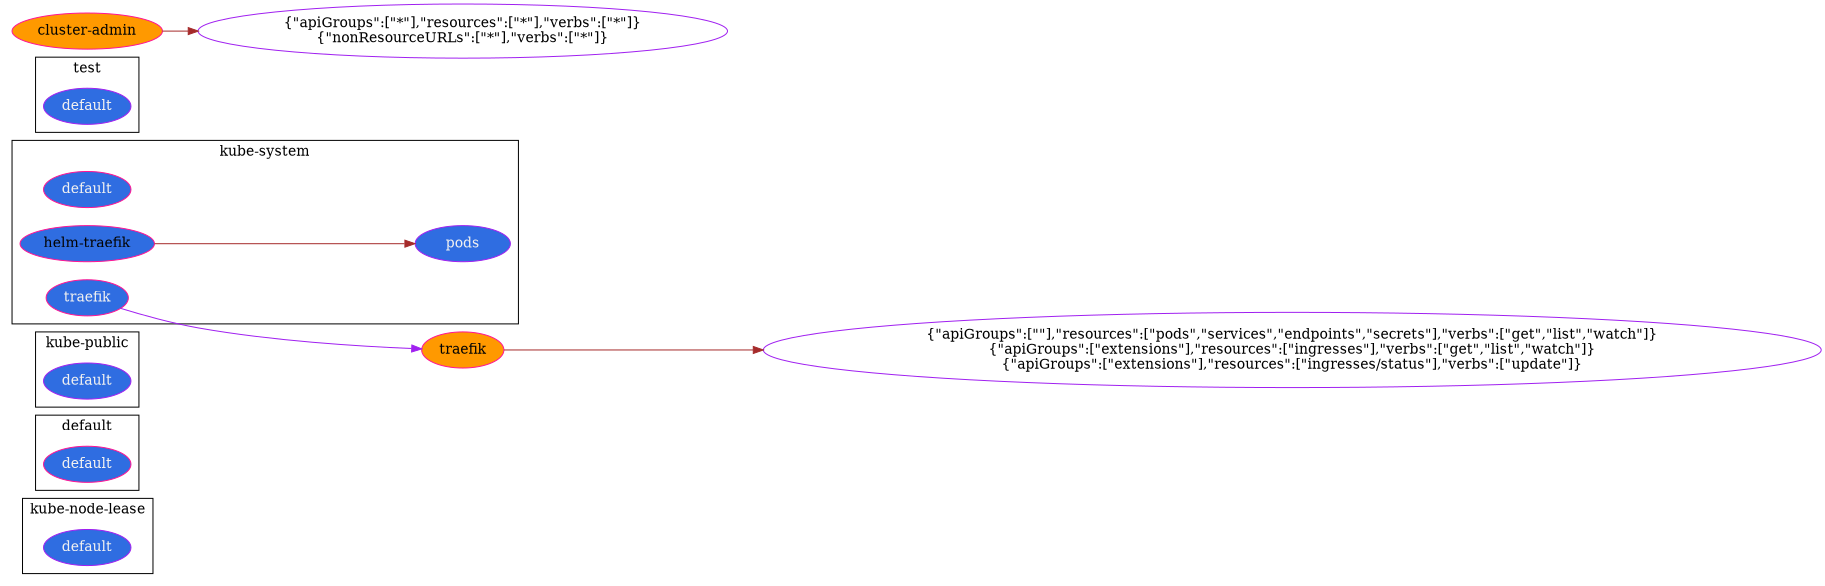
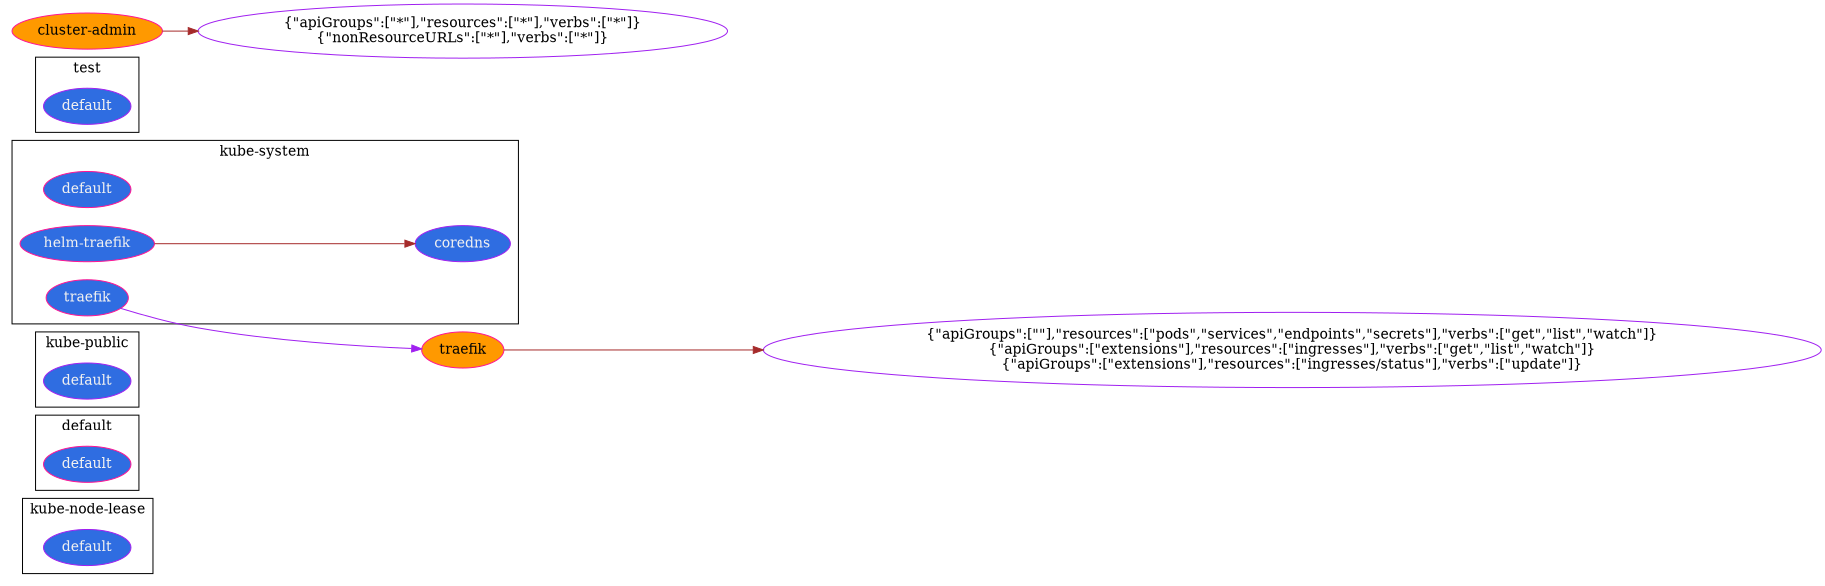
  digraph {
    rankdir=LR
    node [color=purple fillcolor="#2f6de1" fontcolor="#f0f0f0" style=filled]
    edge [color=brown]
    n1 [label=default]
    n2 [color=deeppink label=default]
    n3 [label=default]
-   n4 [label=pods]
+   n4 [label=coredns]
    n5 [color=deeppink label=default]
-   n6 [color=deeppink fontcolor="#030303" label="helm-traefik"]
+   n6 [color=deeppink label="helm-traefik"]
    n7 [color=deeppink label=traefik]
    n8 [label=default]
    n9 [color=deeppink fillcolor="#ff9900" fontcolor="#030303" label=traefik]
    n10 [color=deeppink fillcolor="#ff9900" fontcolor="#030303" label="cluster-admin"]
    n11 [label="{\"apiGroups\":[\"*\"],\"resources\":[\"*\"],\"verbs\":[\"*\"]}\n{\"nonResourceURLs\":[\"*\"],\"verbs\":[\"*\"]}\n" fillcolor="" fontcolor="" style=""]
    n12 [label="{\"apiGroups\":[\"\"],\"resources\":[\"pods\",\"services\",\"endpoints\",\"secrets\"],\"verbs\":[\"get\",\"list\",\"watch\"]}\n{\"apiGroups\":[\"extensions\"],\"resources\":[\"ingresses\"],\"verbs\":[\"get\",\"list\",\"watch\"]}\n{\"apiGroups\":[\"extensions\"],\"resources\":[\"ingresses/status\"],\"verbs\":[\"update\"]}\n" fillcolor="" fontcolor="" style=""]
    subgraph cluster_1 {
      ID=cluster_s1
      label="kube-node-lease"
      n1
    }
    subgraph cluster_2 {
      ID=cluster_s0
      label=default
      n2
    }
    subgraph cluster_3 {
      ID=cluster_s2
      label="kube-public"
      n3
    }
    subgraph cluster_4 {
      ID=cluster_s3
      label="kube-system"
      n4
      n5
      n6
      n7
    }
    subgraph cluster_5 {
      ID=cluster_s4
      label=test
      n8
    }
    n6 -> n4
    n7 -> n9 [color=purple]
    n9 -> n12
    n10 -> n11
  }
